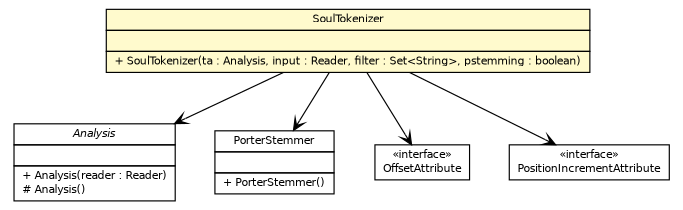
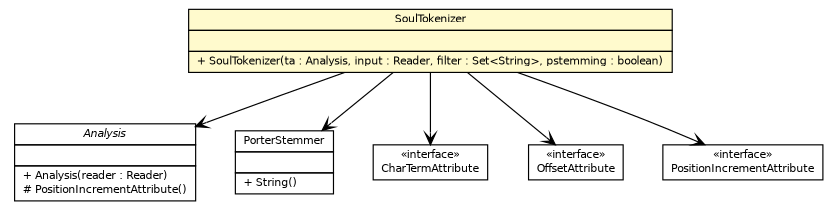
  digraph {
    node [fontcolor=black fontname=Helvetica fontsize=9.0 shape=plaintext]
    edge [arrowhead=open color=black fontcolor=black fontname=Helvetica fontsize=10.0 headport=p labelfontname=Helvetica labelfontsize=10 tailport=p]
-   n1 [label=<<table border="0" cellborder="1" cellspacing="0" cellpadding="2" port="p" href="../splitWord/Analysis.html"> 		<tr><td><table border="0" cellspacing="0" cellpadding="1"> 			<tr><td><font face="Helvetica-Oblique"> Analysis </font></td></tr> 		</table></td></tr> 		<tr><td><table border="0" cellspacing="0" cellpadding="1"> 			<tr><td align="left">  </td></tr> 		</table></td></tr> 		<tr><td><table border="0" cellspacing="0" cellpadding="1"> 			<tr><td align="left"> + Analysis(reader : Reader) </td></tr> 			<tr><td align="left"> # Analysis() </td></tr> 		</table></td></tr> 		</table>>]
-   n2 [label=<<table border="0" cellborder="1" cellspacing="0" cellpadding="2" port="p" href="./PorterStemmer.html"> 		<tr><td><table border="0" cellspacing="0" cellpadding="1"> 			<tr><td> PorterStemmer </td></tr> 		</table></td></tr> 		<tr><td><table border="0" cellspacing="0" cellpadding="1"> 			<tr><td align="left">  </td></tr> 		</table></td></tr> 		<tr><td><table border="0" cellspacing="0" cellpadding="1"> 			<tr><td align="left"> + PorterStemmer() </td></tr> 		</table></td></tr> 		</table>>]
+   n1 [label=<<table border="0" cellborder="1" cellspacing="0" cellpadding="2" port="p" href="../splitWord/Analysis.html"> 		<tr><td><table border="0" cellspacing="0" cellpadding="1"> 			<tr><td><font face="Helvetica-Oblique"> Analysis </font></td></tr> 		</table></td></tr> 		<tr><td><table border="0" cellspacing="0" cellpadding="1"> 			<tr><td align="left">  </td></tr> 		</table></td></tr> 		<tr><td><table border="0" cellspacing="0" cellpadding="1"> 			<tr><td align="left"> + Analysis(reader : Reader) </td></tr> 			<tr><td align="left"> # PositionIncrementAttribute() </td></tr> 		</table></td></tr> 		</table>>]
+   n2 [label=<<table border="0" cellborder="1" cellspacing="0" cellpadding="2" port="p" href="./PorterStemmer.html"> 		<tr><td><table border="0" cellspacing="0" cellpadding="1"> 			<tr><td> PorterStemmer </td></tr> 		</table></td></tr> 		<tr><td><table border="0" cellspacing="0" cellpadding="1"> 			<tr><td align="left">  </td></tr> 		</table></td></tr> 		<tr><td><table border="0" cellspacing="0" cellpadding="1"> 			<tr><td align="left"> + String() </td></tr> 		</table></td></tr> 		</table>>]
    n3 [label=<<table border="0" cellborder="1" cellspacing="0" cellpadding="2" port="p" bgcolor="lemonChiffon" href="./SoulTokenizer.html"> 		<tr><td><table border="0" cellspacing="0" cellpadding="1"> 			<tr><td> SoulTokenizer </td></tr> 		</table></td></tr> 		<tr><td><table border="0" cellspacing="0" cellpadding="1"> 			<tr><td align="left">  </td></tr> 		</table></td></tr> 		<tr><td><table border="0" cellspacing="0" cellpadding="1"> 			<tr><td align="left"> + SoulTokenizer(ta : Analysis, input : Reader, filter : Set&lt;String&gt;, pstemming : boolean) </td></tr> 		</table></td></tr> 		</table>>]
+   n4 [label=<<table border="0" cellborder="1" cellspacing="0" cellpadding="2" port="p" href="http://java.sun.com/j2se/1.4.2/docs/api/org/apache/lucene/analysis/tokenattributes/CharTermAttribute.html"> 		<tr><td><table border="0" cellspacing="0" cellpadding="1"> 			<tr><td> &laquo;interface&raquo; </td></tr> 			<tr><td> CharTermAttribute </td></tr> 		</table></td></tr> 		</table>>]
    n5 [label=<<table border="0" cellborder="1" cellspacing="0" cellpadding="2" port="p" href="http://java.sun.com/j2se/1.4.2/docs/api/org/apache/lucene/analysis/tokenattributes/OffsetAttribute.html"> 		<tr><td><table border="0" cellspacing="0" cellpadding="1"> 			<tr><td> &laquo;interface&raquo; </td></tr> 			<tr><td> OffsetAttribute </td></tr> 		</table></td></tr> 		</table>>]
    n6 [label=<<table border="0" cellborder="1" cellspacing="0" cellpadding="2" port="p" href="http://java.sun.com/j2se/1.4.2/docs/api/org/apache/lucene/analysis/tokenattributes/PositionIncrementAttribute.html"> 		<tr><td><table border="0" cellspacing="0" cellpadding="1"> 			<tr><td> &laquo;interface&raquo; </td></tr> 			<tr><td> PositionIncrementAttribute </td></tr> 		</table></td></tr> 		</table>>]
    n3 -> n1
    n3 -> n2
+   n3 -> n4
    n3 -> n5
    n3 -> n6
  }
